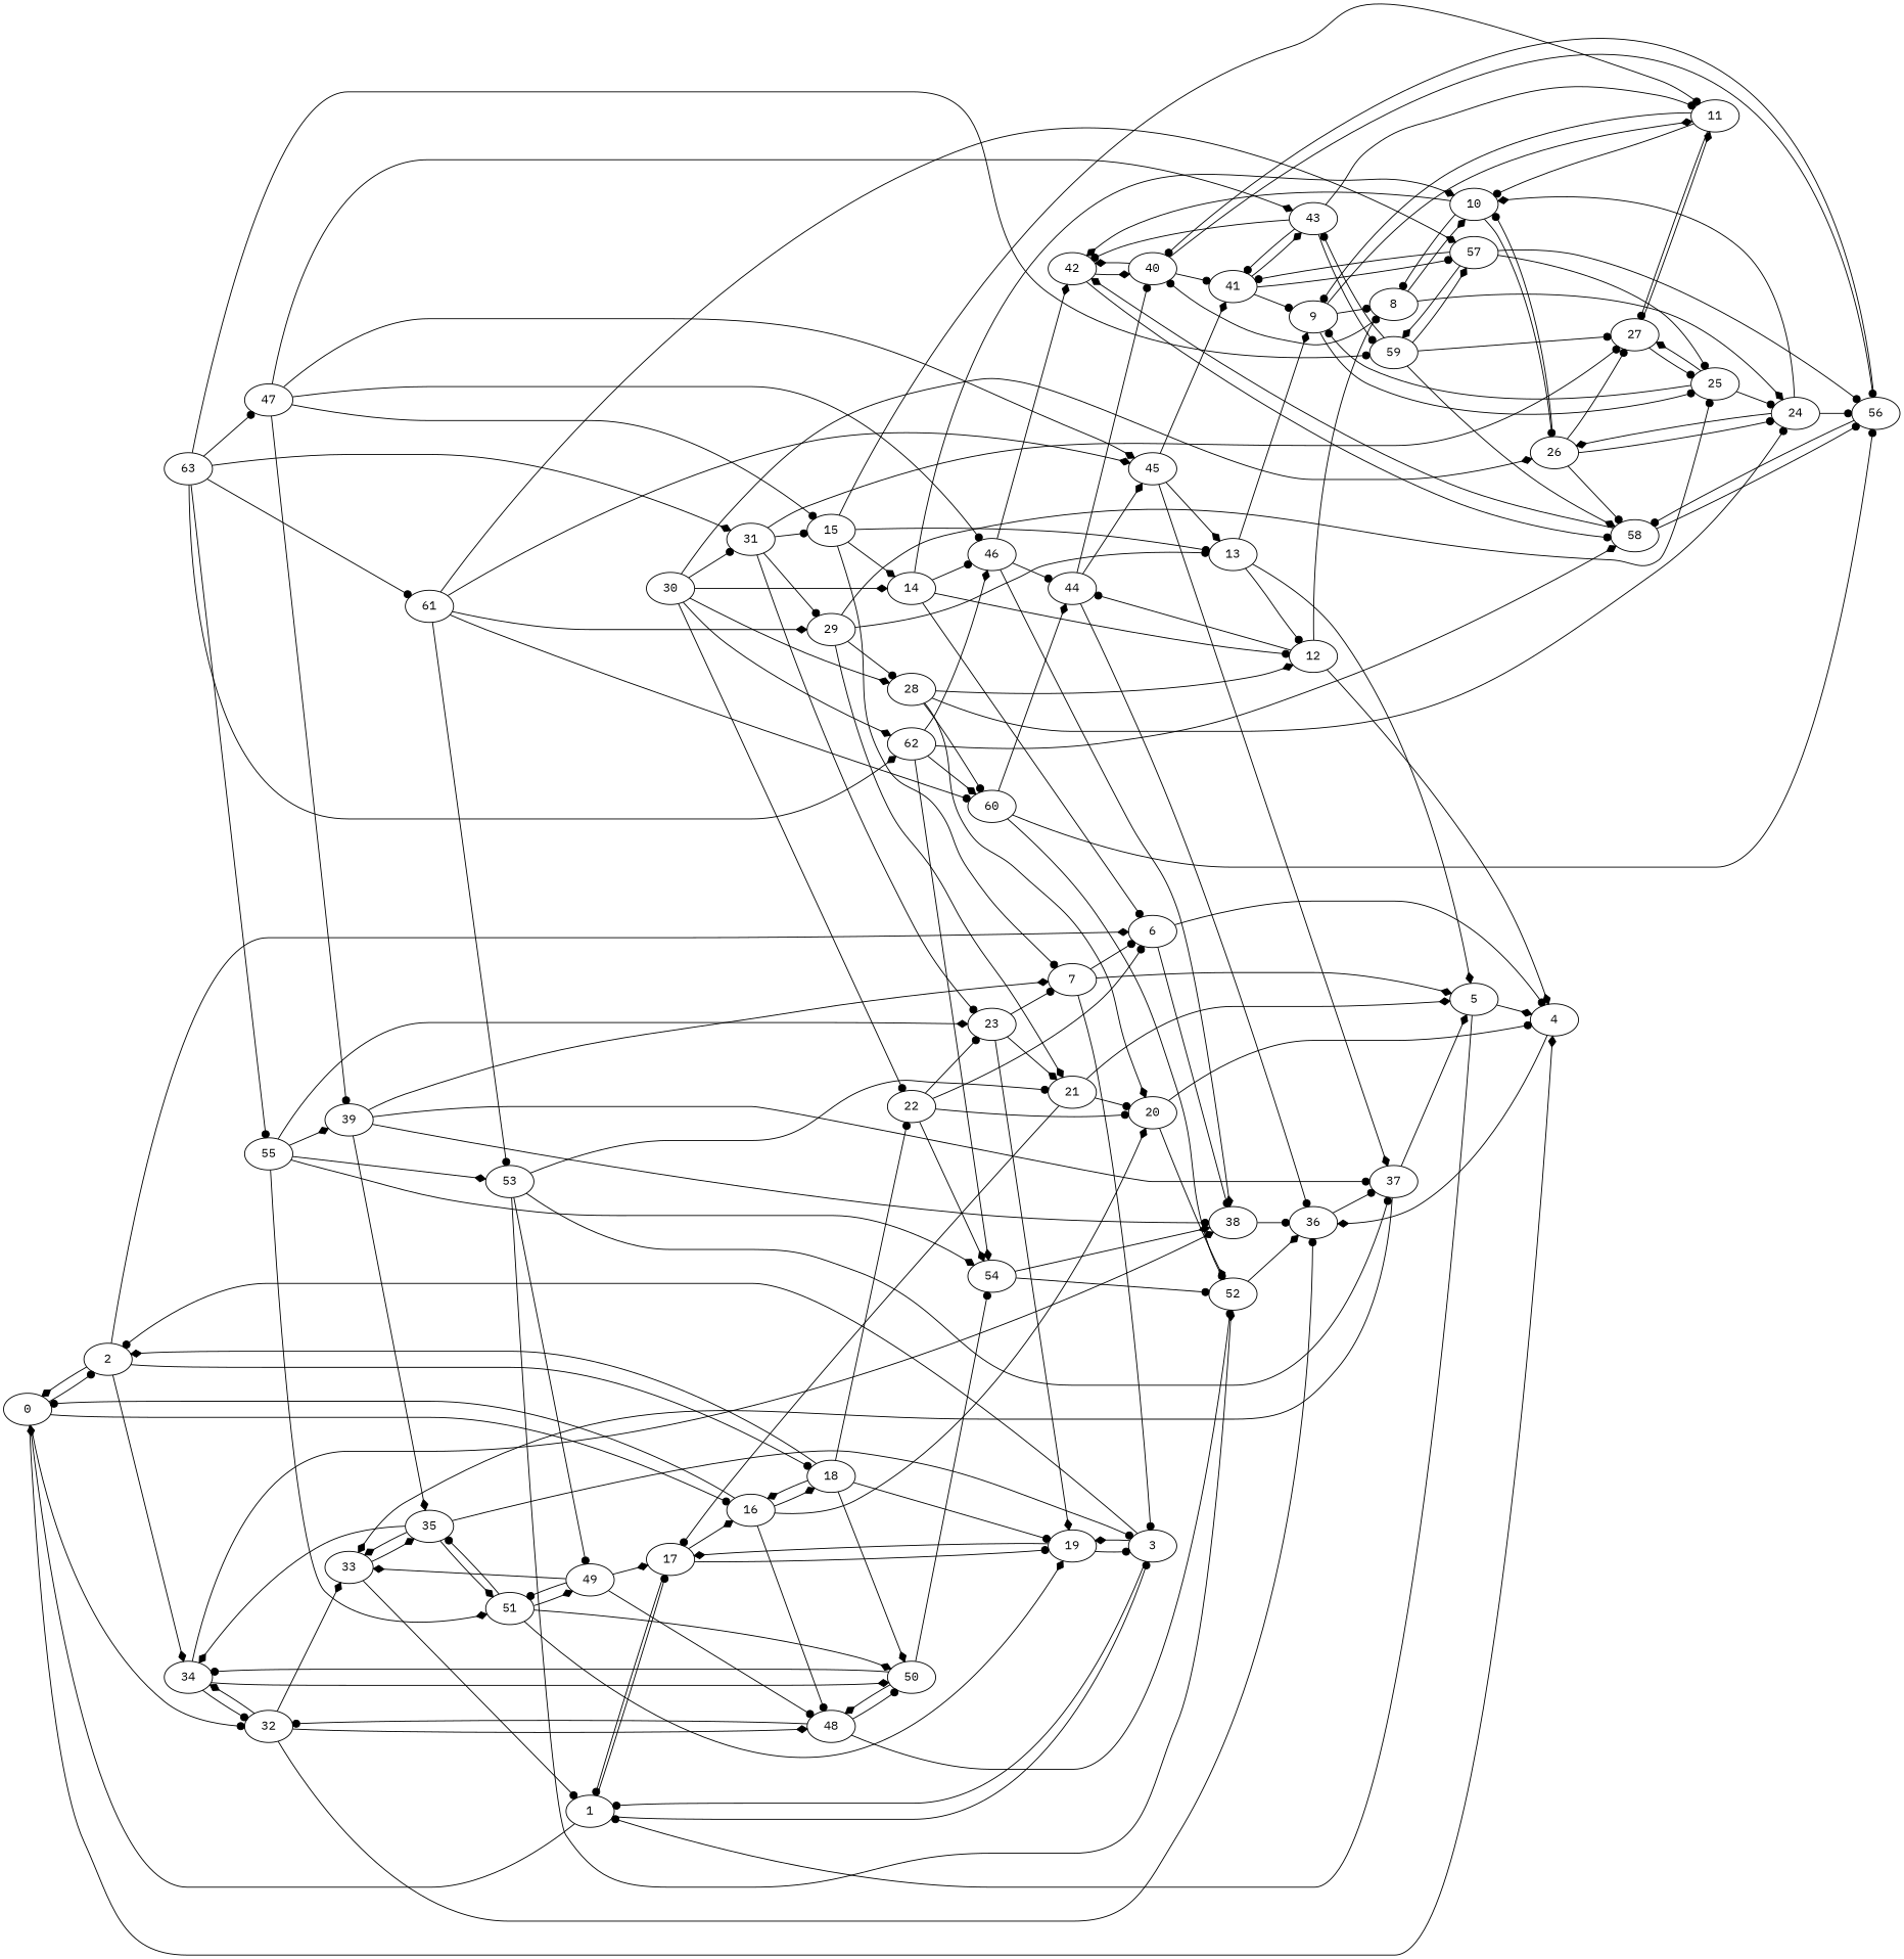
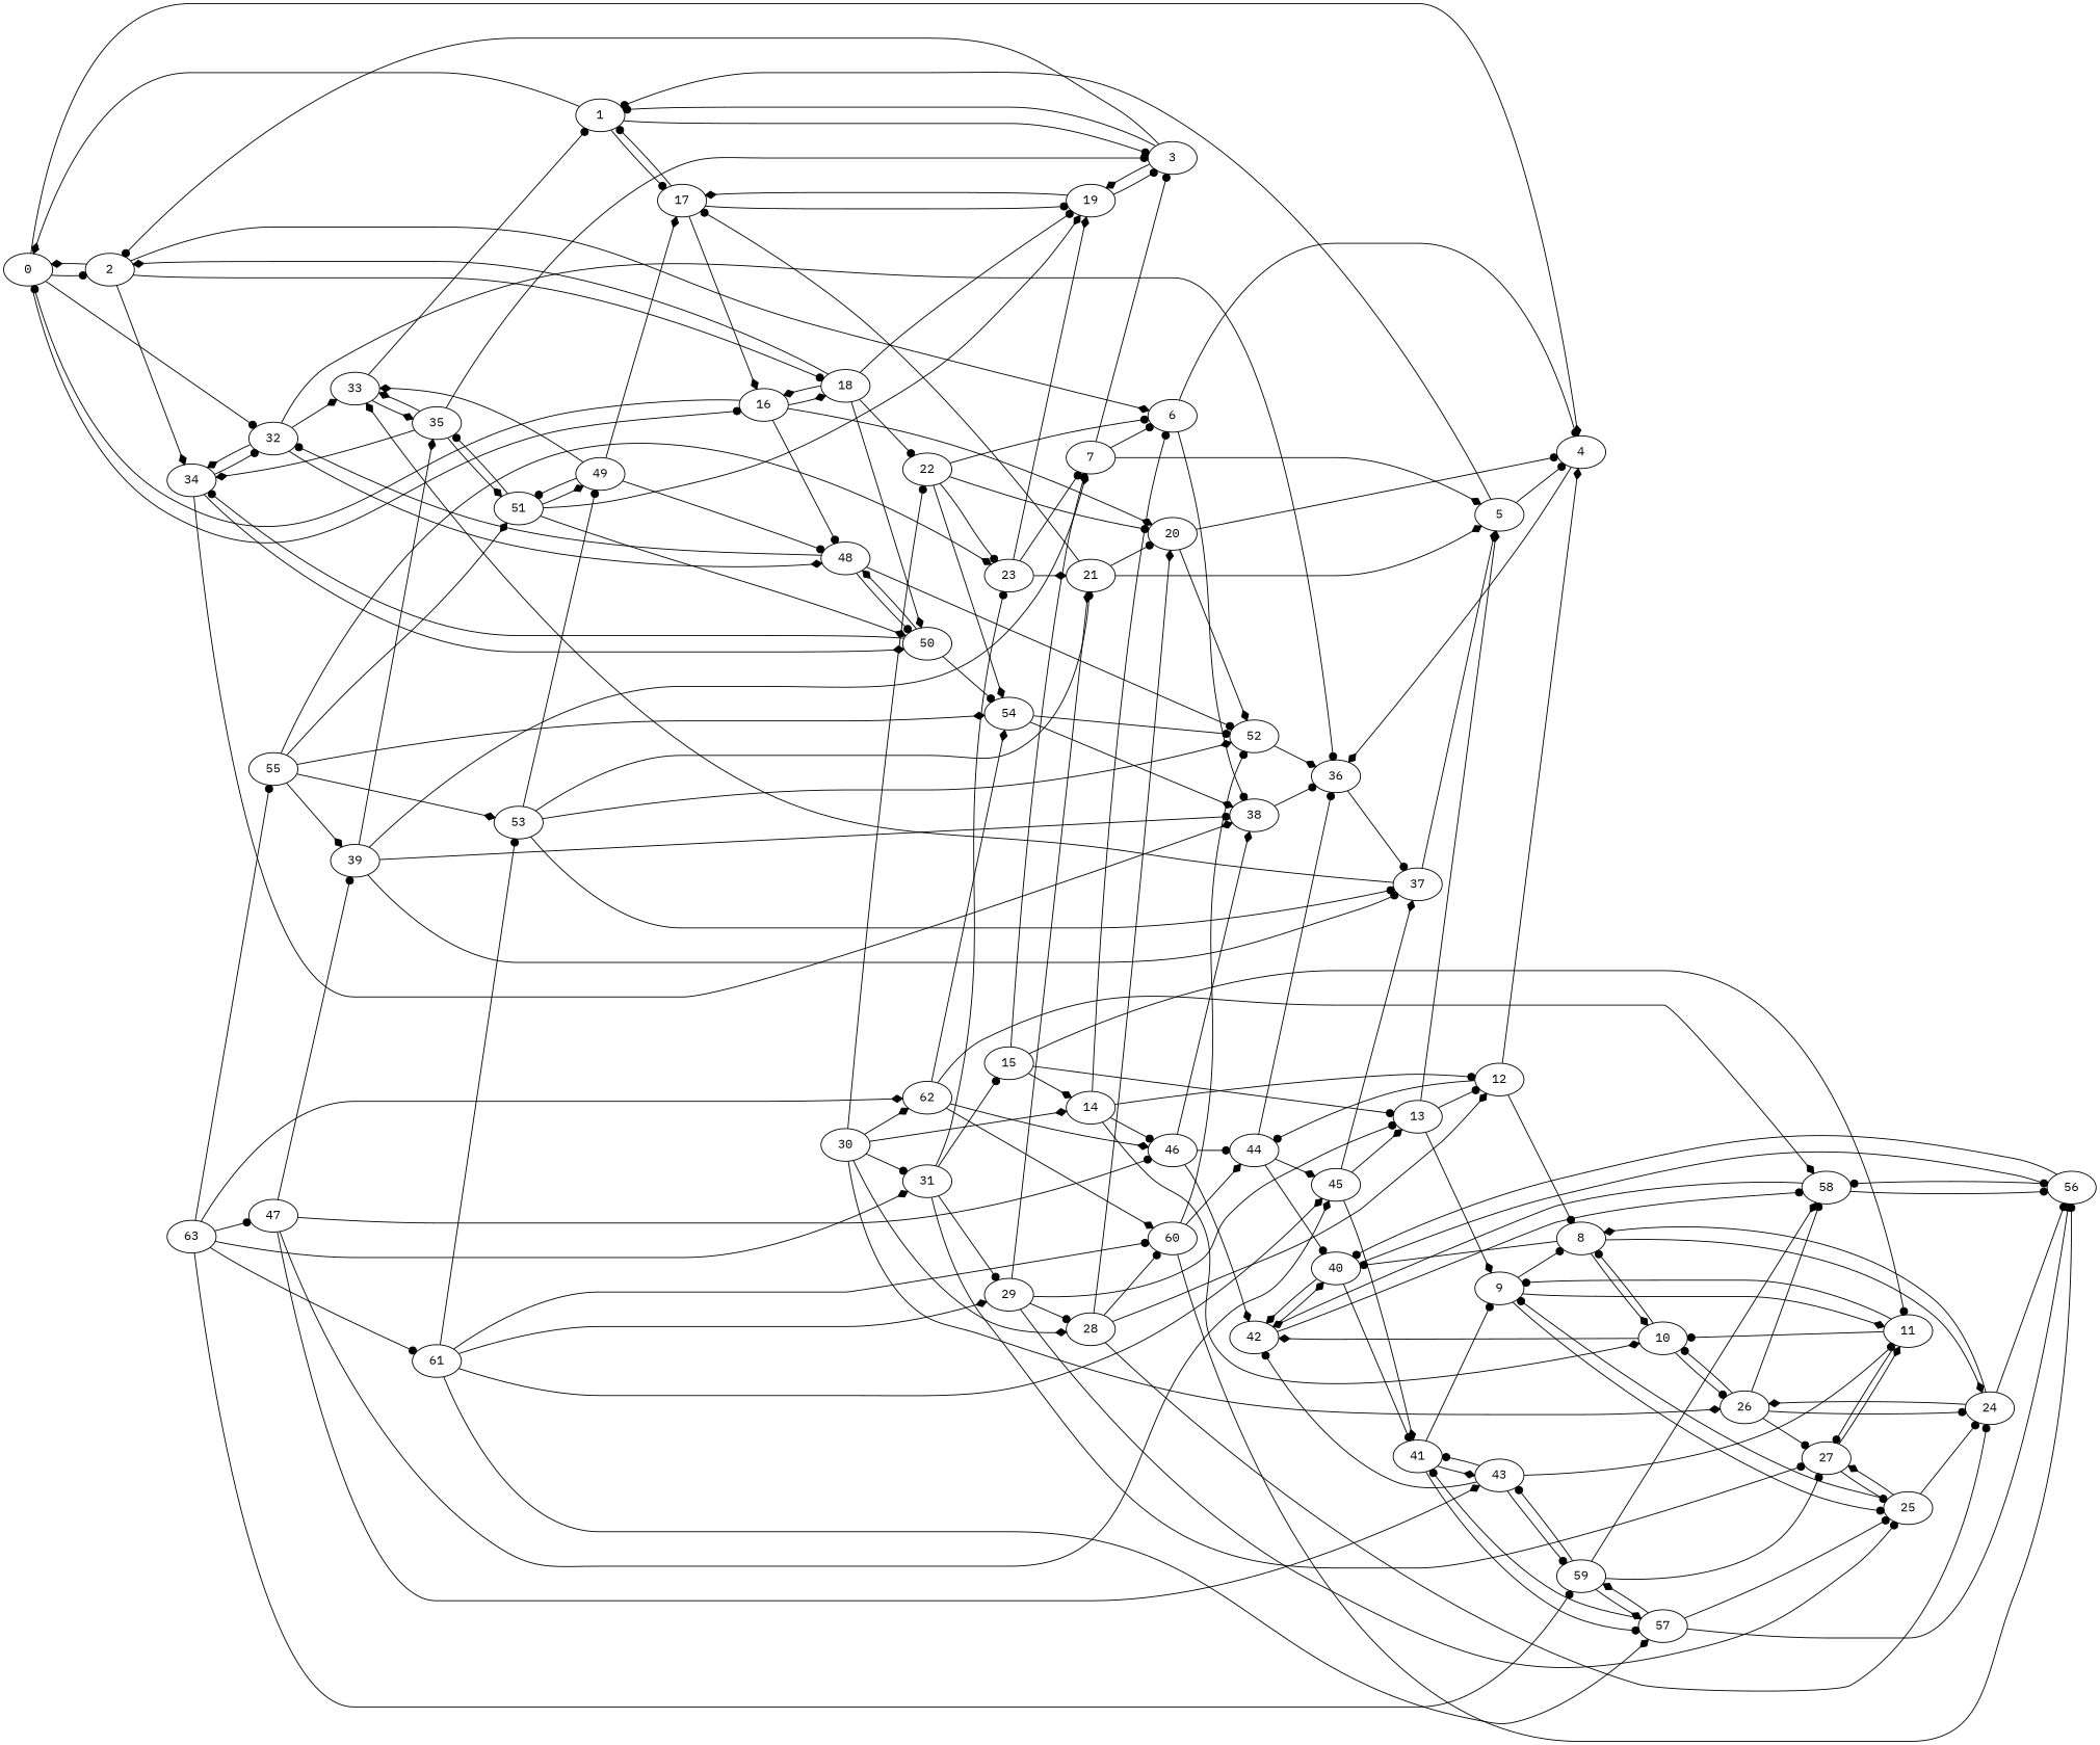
  digraph {
    fontname="IBM Plex Mono"
    rankdir=LR
    node [fontname="IBM Plex Mono"]
    edge [arrowhead=dot fontname="IBM Plex Mono"]
    n1 [label=0]
    n2 [label=2]
    n3 [label=4]
    n4 [label=16]
    n5 [label=32]
    n6 [label=6]
    n7 [label=18]
    n8 [label=34]
    n9 [label=36]
    n10 [label=20]
    n11 [label=48]
    n12 [label=33]
    n13 [label=1]
    n14 [label=3]
    n15 [label=17]
    n16 [label=19]
    n17 [label=38]
    n18 [label=22]
    n19 [label=50]
    n20 [label=37]
    n21 [label=5]
    n22 [label=7]
    n23 [label=8]
    n24 [label=10]
    n25 [label=24]
    n26 [label=40]
    n27 [label=26]
    n28 [label=42]
    n29 [label=56]
    n30 [label=41]
    n31 [label=9]
    n32 [label=11]
    n33 [label=25]
    n34 [label=27]
    n35 [label=58]
    n36 [label=12]
    n37 [label=44]
    n38 [label=45]
    n39 [label=13]
    n40 [label=14]
    n41 [label=46]
    n42 [label=15]
    n43 [label=52]
    n44 [label=23]
    n45 [label=54]
    n46 [label=21]
    n47 [label=28]
    n48 [label=60]
    n49 [label=29]
    n50 [label=30]
    n51 [label=31]
    n52 [label=62]
    n53 [label=35]
    n54 [label=51]
    n55 [label=49]
    n56 [label=39]
    n57 [label=43]
    n58 [label=57]
    n59 [label=59]
    n60 [label=47]
    n61 [label=53]
    n62 [label=55]
    n63 [label=61]
    n64 [label=63]
    n1 -> n2
    n1 -> n3 [arrowhead=diamond]
    n1 -> n4
    n1 -> n5
    n2 -> n1 [arrowhead=diamond]
    n2 -> n6 [arrowhead=diamond]
    n2 -> n7
    n2 -> n8 [arrowhead=diamond]
    n3 -> n9 [arrowhead=diamond]
    n4 -> n1
    n4 -> n7 [arrowhead=diamond]
    n4 -> n10 [arrowhead=diamond]
    n4 -> n11
    n5 -> n8 [arrowhead=diamond]
    n5 -> n9
    n5 -> n11 [arrowhead=diamond]
    n5 -> n12 [arrowhead=diamond]
    n6 -> n3
    n6 -> n17
    n7 -> n2 [arrowhead=diamond]
    n7 -> n4 [arrowhead=diamond]
    n7 -> n16
    n7 -> n18
    n7 -> n19 [arrowhead=diamond]
    n8 -> n5
    n8 -> n17 [arrowhead=diamond]
    n8 -> n19 [arrowhead=diamond]
    n9 -> n20
    n10 -> n3
    n10 -> n43 [arrowhead=diamond]
    n11 -> n5
    n11 -> n19
    n11 -> n43
    n12 -> n13
    n12 -> n53 [arrowhead=diamond]
    n13 -> n1 [arrowhead=diamond]
    n13 -> n14
    n13 -> n15
    n14 -> n2
    n14 -> n13
    n14 -> n16 [arrowhead=diamond]
    n15 -> n4 [arrowhead=diamond]
    n15 -> n13
    n15 -> n16
    n16 -> n14
    n16 -> n15 [arrowhead=diamond]
    n17 -> n9
    n18 -> n6
    n18 -> n10
    n18 -> n44
    n18 -> n45 [arrowhead=diamond]
    n19 -> n8
    n19 -> n11 [arrowhead=diamond]
    n19 -> n45
    n20 -> n12 [arrowhead=diamond]
    n20 -> n21 [arrowhead=diamond]
-   n21 -> n3 [arrowhead=diamond]
+   n21 -> n3
    n21 -> n13
    n22 -> n6
    n22 -> n14
    n22 -> n21 [arrowhead=diamond]
    n23 -> n24 [arrowhead=diamond]
    n23 -> n25 [arrowhead=diamond]
    n23 -> n26
    n24 -> n23
    n24 -> n27
    n24 -> n28 [arrowhead=diamond]
-   n25 -> n24 [arrowhead=diamond]
+   n25 -> n23 [arrowhead=diamond]
    n25 -> n27 [arrowhead=diamond]
    n25 -> n29
    n26 -> n28 [arrowhead=diamond]
    n26 -> n29
    n26 -> n30
    n27 -> n24
    n27 -> n25
    n27 -> n34
    n27 -> n35
    n28 -> n26 [arrowhead=diamond]
    n28 -> n35
    n29 -> n26
    n29 -> n35
    n30 -> n31
    n30 -> n57 [arrowhead=diamond]
    n30 -> n58
    n31 -> n23
    n31 -> n32 [arrowhead=diamond]
    n31 -> n33
    n32 -> n24
    n32 -> n31
    n32 -> n34
    n33 -> n25
    n33 -> n31
    n33 -> n34 [arrowhead=diamond]
    n34 -> n32 [arrowhead=diamond]
    n34 -> n33
    n35 -> n28 [arrowhead=diamond]
    n35 -> n29
    n36 -> n3 [arrowhead=diamond]
    n36 -> n23
    n36 -> n37
    n37 -> n9
    n37 -> n26
    n37 -> n38 [arrowhead=diamond]
    n38 -> n20 [arrowhead=diamond]
    n38 -> n30 [arrowhead=diamond]
    n38 -> n39 [arrowhead=diamond]
    n39 -> n21 [arrowhead=diamond]
    n39 -> n31 [arrowhead=diamond]
    n39 -> n36
    n40 -> n6
    n40 -> n24 [arrowhead=diamond]
    n40 -> n36
    n40 -> n41
    n41 -> n17 [arrowhead=diamond]
    n41 -> n28 [arrowhead=diamond]
    n41 -> n37
    n42 -> n22
    n42 -> n32
    n42 -> n39
    n42 -> n40 [arrowhead=diamond]
    n43 -> n9 [arrowhead=diamond]
    n44 -> n16 [arrowhead=diamond]
    n44 -> n22
    n44 -> n46 [arrowhead=diamond]
    n45 -> n17 [arrowhead=diamond]
    n45 -> n43
    n46 -> n10
    n46 -> n15
    n46 -> n21 [arrowhead=diamond]
    n47 -> n10 [arrowhead=diamond]
    n47 -> n25
    n47 -> n36 [arrowhead=diamond]
    n47 -> n48
    n48 -> n29
    n48 -> n37 [arrowhead=diamond]
    n48 -> n43
    n49 -> n33
    n49 -> n39
    n49 -> n46 [arrowhead=diamond]
    n49 -> n47
    n50 -> n18
    n50 -> n27 [arrowhead=diamond]
    n50 -> n40 [arrowhead=diamond]
    n50 -> n47 [arrowhead=diamond]
    n50 -> n51
    n50 -> n52 [arrowhead=diamond]
    n51 -> n34
    n51 -> n42
    n51 -> n44
    n51 -> n49
    n52 -> n35 [arrowhead=diamond]
    n52 -> n41 [arrowhead=diamond]
    n52 -> n45 [arrowhead=diamond]
    n52 -> n48 [arrowhead=diamond]
    n53 -> n8 [arrowhead=diamond]
    n53 -> n12 [arrowhead=diamond]
    n53 -> n14
    n53 -> n54 [arrowhead=diamond]
    n54 -> n16 [arrowhead=diamond]
    n54 -> n19 [arrowhead=diamond]
    n54 -> n53
    n54 -> n55 [arrowhead=diamond]
    n55 -> n11
    n55 -> n12 [arrowhead=diamond]
    n55 -> n15 [arrowhead=diamond]
    n55 -> n54
    n56 -> n17
    n56 -> n20
    n56 -> n22 [arrowhead=diamond]
    n56 -> n53 [arrowhead=diamond]
    n57 -> n28
    n57 -> n30
    n57 -> n32
    n57 -> n59
    n58 -> n29
    n58 -> n30
    n58 -> n33
    n58 -> n59 [arrowhead=diamond]
    n59 -> n34
    n59 -> n35 [arrowhead=diamond]
    n59 -> n57
    n59 -> n58 [arrowhead=diamond]
    n60 -> n38 [arrowhead=diamond]
    n60 -> n41
-   n60 -> n42
    n60 -> n56
    n60 -> n57 [arrowhead=diamond]
    n61 -> n20
    n61 -> n43 [arrowhead=diamond]
    n61 -> n46
    n61 -> n55
    n62 -> n44 [arrowhead=diamond]
    n62 -> n45 [arrowhead=diamond]
    n62 -> n54 [arrowhead=diamond]
    n62 -> n56 [arrowhead=diamond]
    n62 -> n61 [arrowhead=diamond]
    n63 -> n38 [arrowhead=diamond]
    n63 -> n48
    n63 -> n49 [arrowhead=diamond]
    n63 -> n58 [arrowhead=diamond]
    n63 -> n61
    n64 -> n51 [arrowhead=diamond]
    n64 -> n52 [arrowhead=diamond]
    n64 -> n59
    n64 -> n60
    n64 -> n62
    n64 -> n63
  }
